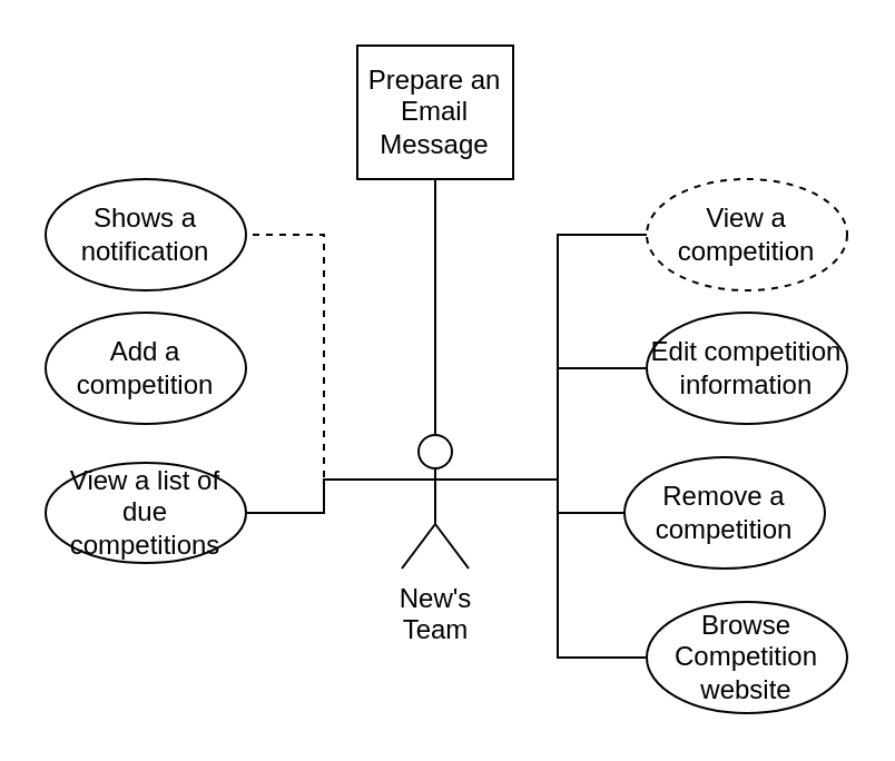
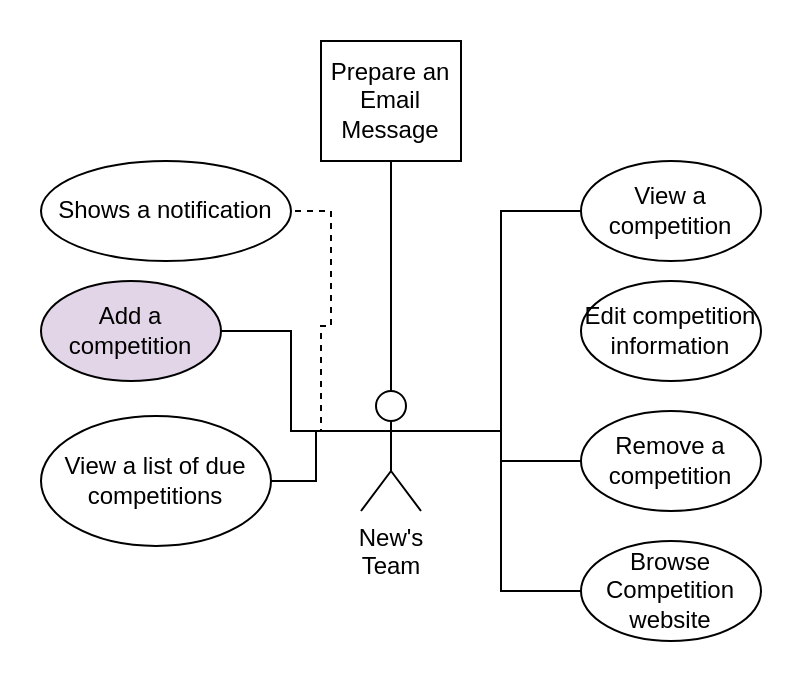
  <mxCell id="0" />
  <mxCell id="1" parent="0" />
  <mxCell id="2" style="edgeStyle=orthogonalEdgeStyle;rounded=0;orthogonalLoop=1;jettySize=auto;html=1;exitX=0;exitY=0.333;exitDx=0;exitDy=0;exitPerimeter=0;entryX=1;entryY=0.5;entryDx=0;entryDy=0;endArrow=none;endFill=0;dashed=1;" edge="1" parent="1" source="6" target="7"><mxGeometry relative="1" as="geometry" /></mxCell>
+ <mxCell id="3" style="edgeStyle=orthogonalEdgeStyle;rounded=0;orthogonalLoop=1;jettySize=auto;html=1;exitX=0;exitY=0.333;exitDx=0;exitDy=0;exitPerimeter=0;entryX=1;entryY=0.5;entryDx=0;entryDy=0;endArrow=none;endFill=0;" edge="1" parent="1" source="6" target="10"><mxGeometry relative="1" as="geometry" /></mxCell>
  <mxCell id="4" style="edgeStyle=orthogonalEdgeStyle;rounded=0;orthogonalLoop=1;jettySize=auto;html=1;exitX=0;exitY=0.333;exitDx=0;exitDy=0;exitPerimeter=0;entryX=1;entryY=0.5;entryDx=0;entryDy=0;endArrow=none;endFill=0;" edge="1" parent="1" source="6" target="18"><mxGeometry relative="1" as="geometry" /></mxCell>
  <mxCell id="5" style="edgeStyle=orthogonalEdgeStyle;rounded=0;orthogonalLoop=1;jettySize=auto;html=1;exitX=0.5;exitY=0;exitDx=0;exitDy=0;exitPerimeter=0;entryX=0.5;entryY=1;entryDx=0;entryDy=0;fontSize=11;endArrow=none;endFill=0;" edge="1" parent="1" source="6" target="13"><mxGeometry relative="1" as="geometry" /></mxCell>
  <mxCell id="6" value="New's&lt;br&gt;Team" style="shape=umlActor;verticalLabelPosition=bottom;verticalAlign=top;html=1;outlineConnect=0;" parent="1" vertex="1"><mxGeometry x="180" y="195" width="30" height="60" as="geometry" /></mxCell>
- <mxCell id="7" value="Shows a notification" style="ellipse;whiteSpace=wrap;html=1;" parent="1" vertex="1"><mxGeometry x="20" y="80" width="90" height="50" as="geometry" /></mxCell>
- <mxCell id="8" style="edgeStyle=orthogonalEdgeStyle;rounded=0;orthogonalLoop=1;jettySize=auto;html=1;exitX=0;exitY=0.5;exitDx=0;exitDy=0;endArrow=none;endFill=0;entryX=1;entryY=0.333;entryDx=0;entryDy=0;entryPerimeter=0;" parent="1" source="9" target="6" edge="1"><mxGeometry relative="1" as="geometry"><mxPoint x="190" y="150" as="targetPoint" /><Array as="points"><mxPoint x="250" y="165" /><mxPoint x="250" y="215" /></Array></mxGeometry></mxCell>
+ <mxCell id="7" value="Shows a notification" style="ellipse;whiteSpace=wrap;html=1;" parent="1" vertex="1"><mxGeometry x="20" y="80" width="125" height="50" as="geometry" /></mxCell>
  <mxCell id="9" value="&lt;span style=&quot;font-family: &amp;#34;arial&amp;#34; , sans-serif&quot;&gt;Edit competition&lt;br&gt;information&lt;/span&gt;" style="ellipse;whiteSpace=wrap;html=1;" parent="1" vertex="1"><mxGeometry x="290" y="140" width="90" height="50" as="geometry" /></mxCell>
- <mxCell id="10" value="Add a competition" style="ellipse;whiteSpace=wrap;html=1;" parent="1" vertex="1"><mxGeometry x="20" y="140" width="90" height="50" as="geometry" /></mxCell>
+ <mxCell id="10" value="Add a competition" style="ellipse;whiteSpace=wrap;html=1;fillColor=#e1d5e7;" parent="1" vertex="1"><mxGeometry x="20" y="140" width="90" height="50" as="geometry" /></mxCell>
  <mxCell id="11" style="edgeStyle=orthogonalEdgeStyle;rounded=0;orthogonalLoop=1;jettySize=auto;html=1;exitX=0;exitY=0.5;exitDx=0;exitDy=0;endArrow=none;endFill=0;entryX=1;entryY=0.333;entryDx=0;entryDy=0;entryPerimeter=0;" parent="1" source="12" target="6" edge="1"><mxGeometry relative="1" as="geometry"><mxPoint x="240" y="270" as="targetPoint" /><Array as="points"><mxPoint x="250" y="295" /><mxPoint x="250" y="215" /></Array></mxGeometry></mxCell>
  <mxCell id="12" value="Browse&lt;br&gt;Competition website" style="ellipse;whiteSpace=wrap;html=1;" parent="1" vertex="1"><mxGeometry x="290" y="270" width="90" height="50" as="geometry" /></mxCell>
  <mxCell id="13" value="Prepare an Email Message" style="whiteSpace=wrap;html=1;rounded=0;" parent="1" vertex="1"><mxGeometry x="160" y="20" width="70" height="60" as="geometry" /></mxCell>
  <mxCell id="14" style="edgeStyle=orthogonalEdgeStyle;rounded=0;orthogonalLoop=1;jettySize=auto;html=1;exitX=0;exitY=0.5;exitDx=0;exitDy=0;endArrow=none;endFill=0;entryX=1;entryY=0.333;entryDx=0;entryDy=0;entryPerimeter=0;" parent="1" source="15" target="6" edge="1"><mxGeometry relative="1" as="geometry"><mxPoint x="240" y="150" as="targetPoint" /><Array as="points"><mxPoint x="250" y="230" /><mxPoint x="250" y="215" /></Array></mxGeometry></mxCell>
- <mxCell id="15" value="Remove a competition" style="ellipse;whiteSpace=wrap;html=1;" parent="1" vertex="1"><mxGeometry x="280" y="205" width="90" height="50" as="geometry" /></mxCell>
+ <mxCell id="15" value="Remove a competition" style="ellipse;whiteSpace=wrap;html=1;" parent="1" vertex="1"><mxGeometry x="290" y="205" width="90" height="50" as="geometry" /></mxCell>
  <mxCell id="16" style="edgeStyle=orthogonalEdgeStyle;rounded=0;orthogonalLoop=1;jettySize=auto;html=1;exitX=0;exitY=0.5;exitDx=0;exitDy=0;entryX=1;entryY=0.333;entryDx=0;entryDy=0;entryPerimeter=0;endArrow=none;endFill=0;" parent="1" source="17" target="6" edge="1"><mxGeometry relative="1" as="geometry"><Array as="points"><mxPoint x="250" y="105" /><mxPoint x="250" y="215" /></Array></mxGeometry></mxCell>
- <mxCell id="17" value="View a competition" style="ellipse;whiteSpace=wrap;html=1;dashed=1;" parent="1" vertex="1"><mxGeometry x="290" y="80" width="90" height="50" as="geometry" /></mxCell>
- <mxCell id="18" value="&lt;span style=&quot;font-family: &amp;#34;arial&amp;#34; , sans-serif&quot;&gt;View a list of due&lt;br&gt;competitions&lt;/span&gt;" style="ellipse;whiteSpace=wrap;html=1;" vertex="1" parent="1"><mxGeometry x="20" y="207.5" width="90" height="45" as="geometry" /></mxCell>
+ <mxCell id="17" value="View a competition" style="ellipse;whiteSpace=wrap;html=1;" parent="1" vertex="1"><mxGeometry x="290" y="80" width="90" height="50" as="geometry" /></mxCell>
+ <mxCell id="18" value="&lt;span style=&quot;font-family: &amp;#34;arial&amp;#34; , sans-serif&quot;&gt;View a list of due&lt;br&gt;competitions&lt;/span&gt;" style="ellipse;whiteSpace=wrap;html=1;" vertex="1" parent="1"><mxGeometry x="20" y="207.5" width="115" height="65" as="geometry" /></mxCell>
